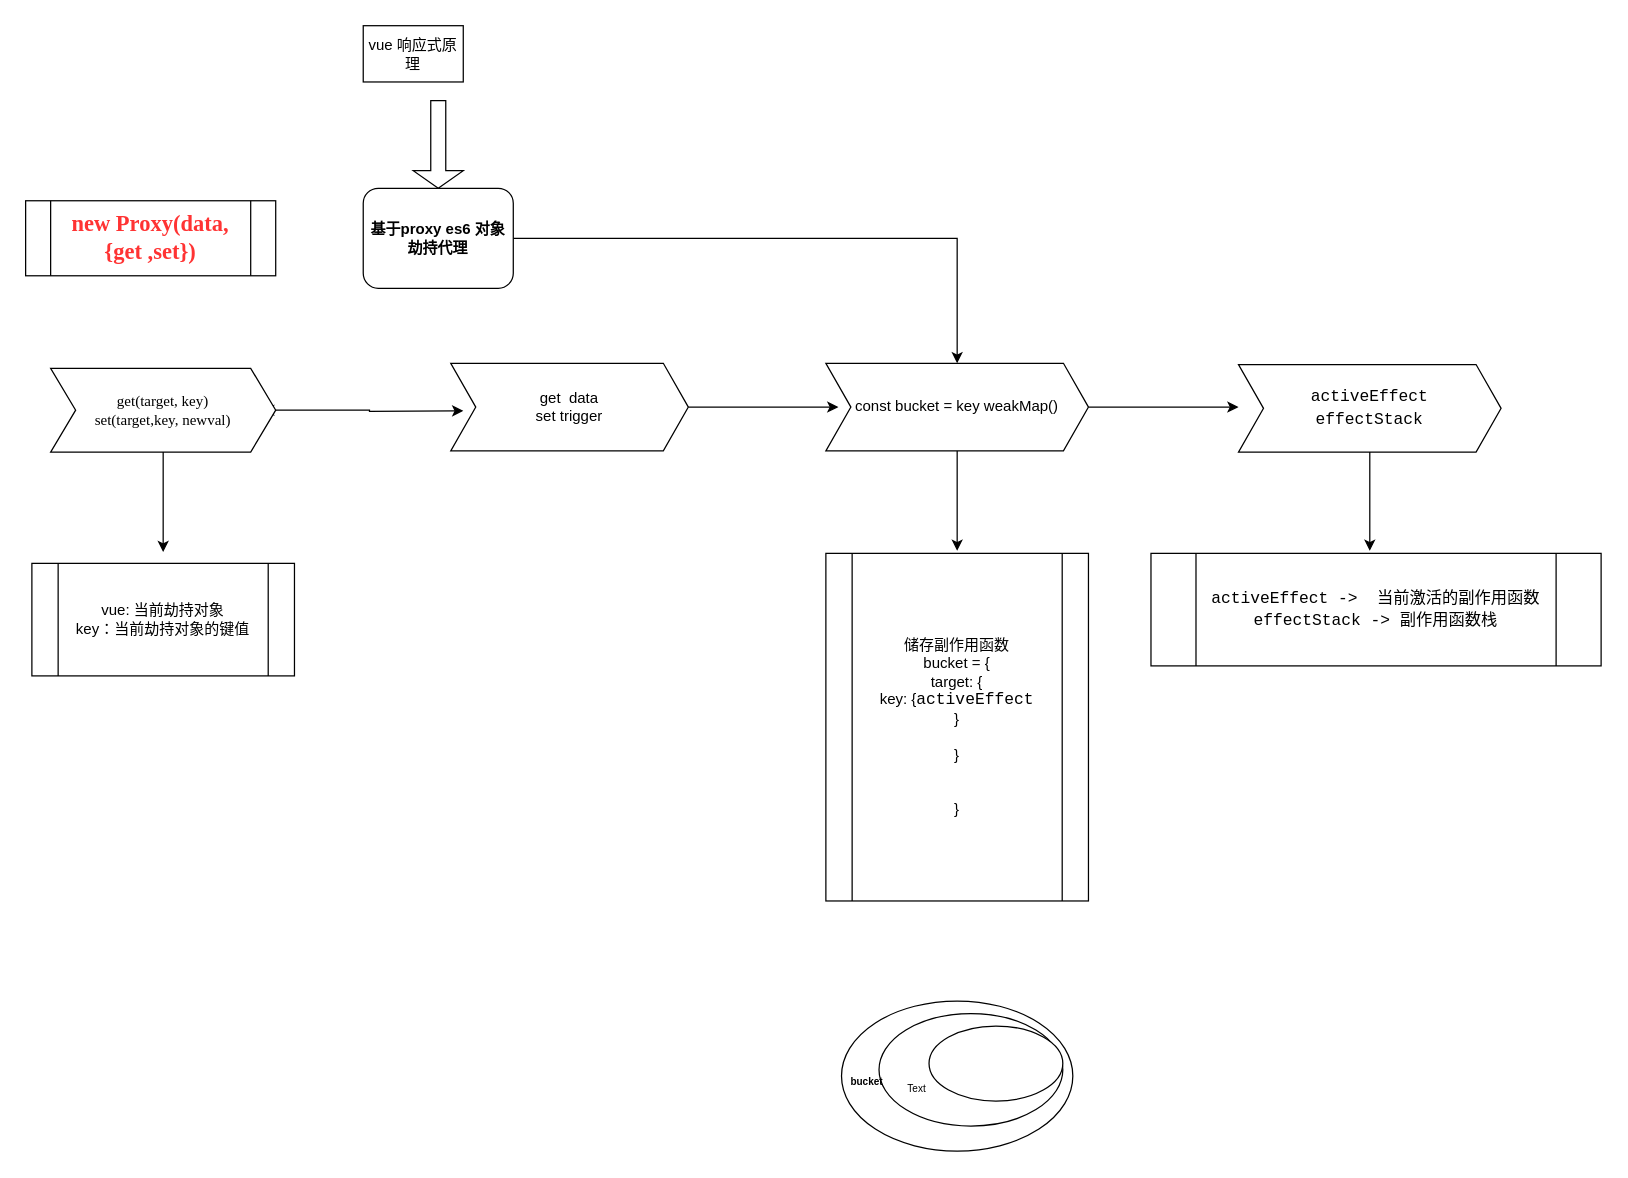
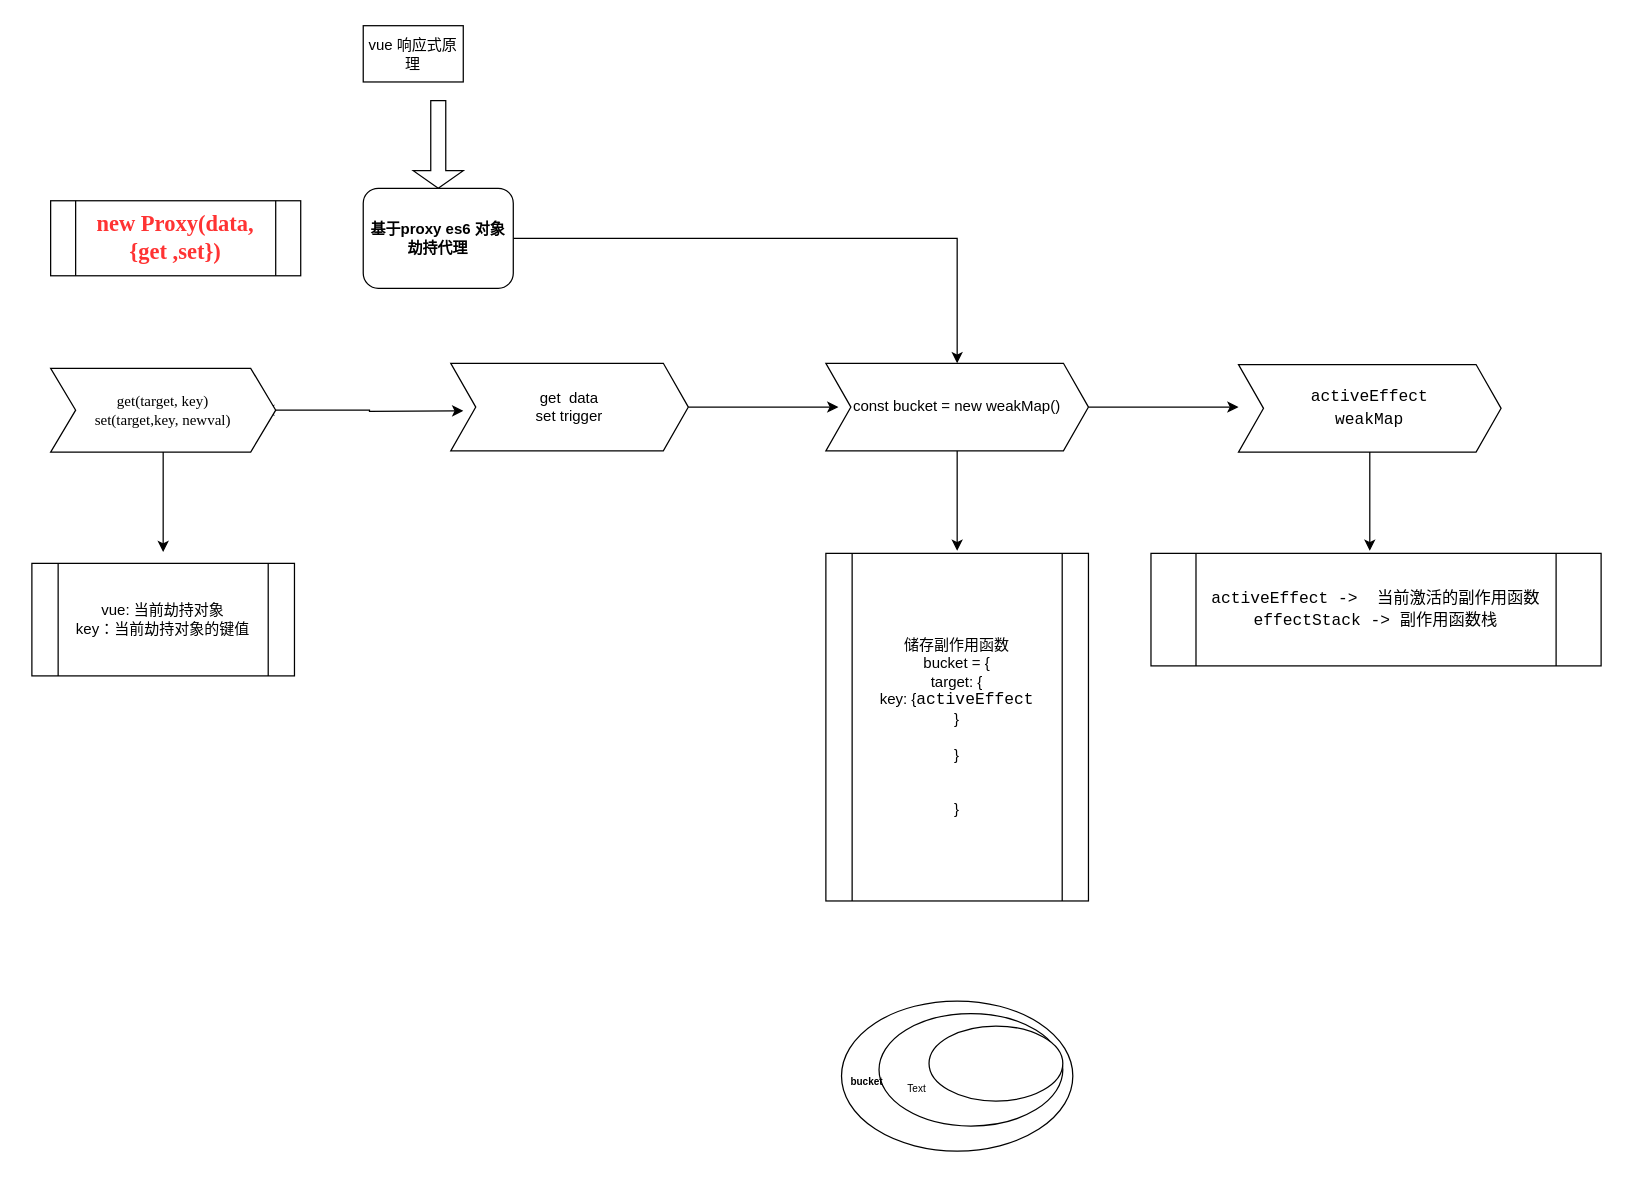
  <mxCell id="0" />
  <mxCell id="1" parent="0" />
  <mxCell id="2" value="vue 响应式原理" style="rounded=0;whiteSpace=wrap;html=1;" parent="1" vertex="1"><mxGeometry x="290" y="20" width="80" height="45" as="geometry" /></mxCell>
  <mxCell id="3" value="" style="shape=singleArrow;direction=south;whiteSpace=wrap;html=1;" parent="1" vertex="1"><mxGeometry x="330" y="80" width="40" height="70" as="geometry" /></mxCell>
  <mxCell id="4" value="" style="edgeStyle=orthogonalEdgeStyle;rounded=0;orthogonalLoop=1;jettySize=auto;html=1;" parent="1" source="5" target="12" edge="1"><mxGeometry relative="1" as="geometry"><mxPoint x="490" y="190" as="targetPoint" /></mxGeometry></mxCell>
  <mxCell id="5" value="&lt;b&gt;基于proxy es6 对象劫持代理&lt;/b&gt;" style="whiteSpace=wrap;html=1;rounded=1;" parent="1" vertex="1"><mxGeometry x="290" y="150" width="120" height="80" as="geometry" /></mxCell>
  <mxCell id="6" style="edgeStyle=orthogonalEdgeStyle;rounded=0;orthogonalLoop=1;jettySize=auto;html=1;exitX=1;exitY=0.5;exitDx=0;exitDy=0;" parent="1" source="9" edge="1"><mxGeometry relative="1" as="geometry"><mxPoint x="210" y="328" as="targetPoint" /></mxGeometry></mxCell>
  <mxCell id="7" value="" style="edgeStyle=orthogonalEdgeStyle;rounded=0;orthogonalLoop=1;jettySize=auto;html=1;" parent="1" source="9" edge="1"><mxGeometry relative="1" as="geometry"><mxPoint x="130" y="441" as="targetPoint" /></mxGeometry></mxCell>
  <mxCell id="8" style="edgeStyle=orthogonalEdgeStyle;rounded=0;orthogonalLoop=1;jettySize=auto;html=1;exitX=1;exitY=0.5;exitDx=0;exitDy=0;" edge="1" parent="1" source="9"><mxGeometry relative="1" as="geometry"><mxPoint x="370" y="328" as="targetPoint" /></mxGeometry></mxCell>
  <mxCell id="9" value="&lt;font face=&quot;Comic Sans MS&quot;&gt;get(target, key)&lt;br&gt;set(target,key, newval)&lt;/font&gt;" style="shape=step;perimeter=stepPerimeter;whiteSpace=wrap;html=1;fixedSize=1;" parent="1" vertex="1"><mxGeometry x="40" y="294" width="180" height="67" as="geometry" /></mxCell>
  <mxCell id="10" value="" style="edgeStyle=orthogonalEdgeStyle;rounded=0;orthogonalLoop=1;jettySize=auto;html=1;" parent="1" source="12" edge="1"><mxGeometry relative="1" as="geometry"><mxPoint x="765" y="440" as="targetPoint" /></mxGeometry></mxCell>
  <mxCell id="11" style="edgeStyle=orthogonalEdgeStyle;rounded=0;orthogonalLoop=1;jettySize=auto;html=1;exitX=1;exitY=0.5;exitDx=0;exitDy=0;" edge="1" parent="1" source="12"><mxGeometry relative="1" as="geometry"><mxPoint x="990" y="325" as="targetPoint" /></mxGeometry></mxCell>
- <mxCell id="12" value="const bucket = key weakMap()" style="shape=step;perimeter=stepPerimeter;whiteSpace=wrap;html=1;fixedSize=1;" parent="1" vertex="1"><mxGeometry x="660" y="290" width="210" height="70" as="geometry" /></mxCell>
- <mxCell id="13" value="&lt;h2&gt;&lt;b&gt;&lt;font face=&quot;Comic Sans MS&quot; color=&quot;#ff3333&quot;&gt;new Proxy(data, {get ,set})&lt;/font&gt;&lt;/b&gt;&lt;/h2&gt;" style="shape=process;whiteSpace=wrap;html=1;backgroundOutline=1;" parent="1" vertex="1"><mxGeometry x="20" y="160" width="200" height="60" as="geometry" /></mxCell>
+ <mxCell id="12" value="const bucket = new weakMap()" style="shape=step;perimeter=stepPerimeter;whiteSpace=wrap;html=1;fixedSize=1;" parent="1" vertex="1"><mxGeometry x="660" y="290" width="210" height="70" as="geometry" /></mxCell>
+ <mxCell id="13" value="&lt;h2&gt;&lt;b&gt;&lt;font face=&quot;Comic Sans MS&quot; color=&quot;#ff3333&quot;&gt;new Proxy(data, {get ,set})&lt;/font&gt;&lt;/b&gt;&lt;/h2&gt;" style="shape=process;whiteSpace=wrap;html=1;backgroundOutline=1;" parent="1" vertex="1"><mxGeometry x="40" y="160" width="200" height="60" as="geometry" /></mxCell>
  <mxCell id="14" style="edgeStyle=orthogonalEdgeStyle;rounded=0;orthogonalLoop=1;jettySize=auto;html=1;" edge="1" parent="1" source="15"><mxGeometry relative="1" as="geometry"><mxPoint x="670" y="325" as="targetPoint" /></mxGeometry></mxCell>
  <mxCell id="15" value="get&amp;nbsp; data&lt;br&gt;set trigger" style="shape=step;perimeter=stepPerimeter;whiteSpace=wrap;html=1;fixedSize=1;" parent="1" vertex="1"><mxGeometry x="360" y="290" width="190" height="70" as="geometry" /></mxCell>
  <mxCell id="16" value="vue: 当前劫持对象&lt;br&gt;key&lt;font face=&quot;Comic Sans MS&quot;&gt;：当前劫持对象的键值&lt;/font&gt;" style="shape=process;whiteSpace=wrap;html=1;backgroundOutline=1;" parent="1" vertex="1"><mxGeometry x="25" y="450" width="210" height="90" as="geometry" /></mxCell>
  <mxCell id="17" style="edgeStyle=orthogonalEdgeStyle;rounded=0;orthogonalLoop=1;jettySize=auto;html=1;" edge="1" parent="1" source="18"><mxGeometry relative="1" as="geometry"><mxPoint x="1095" y="440" as="targetPoint" /></mxGeometry></mxCell>
- <mxCell id="18" value="&lt;div style=&quot;font-family: &amp;#34;consolas&amp;#34; , &amp;#34;courier new&amp;#34; , monospace ; font-size: 13px ; line-height: 18px ; white-space: pre&quot;&gt;&lt;span style=&quot;background-color: rgb(255 , 255 , 255)&quot;&gt;activeEffect&lt;/span&gt;&lt;/div&gt;&lt;div style=&quot;font-family: &amp;#34;consolas&amp;#34; , &amp;#34;courier new&amp;#34; , monospace ; font-size: 13px ; line-height: 18px ; white-space: pre&quot;&gt;&lt;span style=&quot;background-color: rgb(255 , 255 , 255)&quot;&gt;effectStack&lt;/span&gt;&lt;/div&gt;" style="shape=step;perimeter=stepPerimeter;whiteSpace=wrap;html=1;fixedSize=1;" vertex="1" parent="1"><mxGeometry x="990" y="291" width="210" height="70" as="geometry" /></mxCell>
+ <mxCell id="18" value="&lt;div style=&quot;font-family: &amp;#34;consolas&amp;#34; , &amp;#34;courier new&amp;#34; , monospace ; font-size: 13px ; line-height: 18px ; white-space: pre&quot;&gt;&lt;span style=&quot;background-color: rgb(255 , 255 , 255)&quot;&gt;activeEffect&lt;/span&gt;&lt;/div&gt;&lt;div style=&quot;font-family: &amp;#34;consolas&amp;#34; , &amp;#34;courier new&amp;#34; , monospace ; font-size: 13px ; line-height: 18px ; white-space: pre&quot;&gt;&lt;span style=&quot;background-color: rgb(255 , 255 , 255)&quot;&gt;weakMap&lt;/span&gt;&lt;/div&gt;" style="shape=step;perimeter=stepPerimeter;whiteSpace=wrap;html=1;fixedSize=1;" vertex="1" parent="1"><mxGeometry x="990" y="291" width="210" height="70" as="geometry" /></mxCell>
  <mxCell id="19" value="Text" style="text;html=1;resizable=0;points=[];autosize=1;align=left;verticalAlign=top;spacingTop=-4;" vertex="1" parent="1"><mxGeometry x="1104" y="442" width="40" height="20" as="geometry" /></mxCell>
  <mxCell id="20" value="储存副作用函数&lt;br&gt;bucket = {&lt;br&gt;target: {&lt;br&gt;key: {&lt;span style=&quot;font-family: &amp;#34;consolas&amp;#34; , &amp;#34;courier new&amp;#34; , monospace ; font-size: 13px ; white-space: pre ; background-color: rgb(255 , 255 , 255)&quot;&gt;activeEffect&lt;/span&gt;&lt;br&gt;}&lt;br&gt;&lt;br&gt;}&lt;br&gt;&lt;br&gt;&lt;br&gt;}" style="shape=process;whiteSpace=wrap;html=1;backgroundOutline=1;align=center;" vertex="1" parent="1"><mxGeometry x="660" y="442" width="210" height="278" as="geometry" /></mxCell>
  <mxCell id="21" value="&lt;div style=&quot;font-family: &amp;#34;consolas&amp;#34; , &amp;#34;courier new&amp;#34; , monospace ; font-size: 13px ; line-height: 18px ; white-space: pre&quot;&gt;&lt;span style=&quot;background-color: rgb(255 , 255 , 255)&quot;&gt;activeEffect -&amp;gt;  当前激活的副作用函数&lt;/span&gt;&lt;/div&gt;&lt;div style=&quot;font-family: &amp;#34;consolas&amp;#34; , &amp;#34;courier new&amp;#34; , monospace ; font-size: 13px ; line-height: 18px ; white-space: pre&quot;&gt;&lt;span style=&quot;background-color: rgb(255 , 255 , 255)&quot;&gt;effectStack -&amp;gt; 副作用函数栈&lt;/span&gt;&lt;/div&gt;" style="shape=process;whiteSpace=wrap;html=1;backgroundOutline=1;" vertex="1" parent="1"><mxGeometry x="920" y="442" width="360" height="90" as="geometry" /></mxCell>
  <mxCell id="22" value="" style="ellipse;whiteSpace=wrap;html=1;fontSize=11;" vertex="1" parent="1"><mxGeometry x="672.5" y="800" width="185" height="120" as="geometry" /></mxCell>
  <mxCell id="23" value="" style="ellipse;whiteSpace=wrap;html=1;" vertex="1" parent="1"><mxGeometry x="702.5" y="810" width="147" height="90" as="geometry" /></mxCell>
  <mxCell id="24" value="" style="ellipse;whiteSpace=wrap;html=1;" vertex="1" parent="1"><mxGeometry x="742.5" y="820" width="107" height="60" as="geometry" /></mxCell>
  <mxCell id="25" value="bucket" style="text;html=1;strokeColor=none;fillColor=none;align=center;verticalAlign=middle;whiteSpace=wrap;rounded=0;fontSize=8;fontStyle=1" vertex="1" parent="1"><mxGeometry x="672.5" y="855" width="40" height="20" as="geometry" /></mxCell>
  <mxCell id="26" value="Text" style="text;html=1;strokeColor=none;fillColor=none;align=center;verticalAlign=middle;whiteSpace=wrap;rounded=0;fontSize=8;" vertex="1" parent="1"><mxGeometry x="712.5" y="860" width="40" height="20" as="geometry" /></mxCell>
